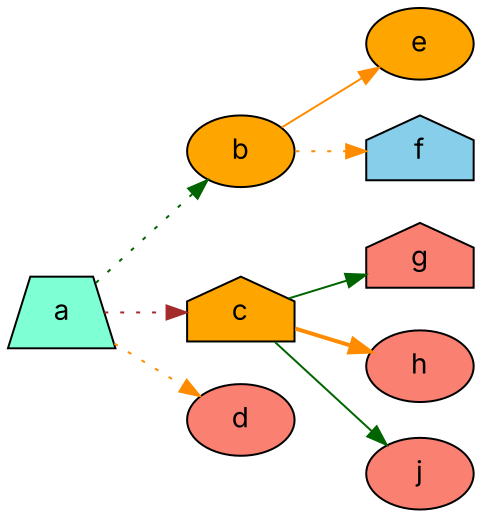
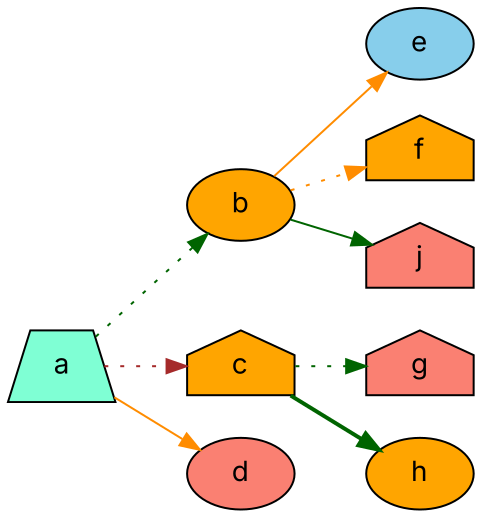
  digraph {
    fontname=Inter
    rankdir=LR
    node [fillcolor=orange fontname=Inter shape=ellipse style=filled]
    edge [color=darkorange fontname=Inter style=dotted]
    a [fillcolor=aquamarine shape=trapezium]
    b
    c [shape=house]
    d [fillcolor=salmon]
-   e
-   f [fillcolor=skyblue shape=house]
+   e [fillcolor=skyblue]
+   f [shape=house]
    g [fillcolor=salmon shape=house]
-   h [fillcolor=salmon]
-   j [fillcolor=salmon]
+   h
+   j [fillcolor=salmon shape=house]
    a -> b [color=darkgreen]
    a -> c [color=brown]
-   a -> d
+   a -> d [style=solid]
    b -> e [style=solid]
    b -> f
-   c -> g [color=darkgreen style=solid]
-   c -> h [style=bold]
-   c -> j [color=darkgreen style=solid]
+   c -> g [color=darkgreen]
+   c -> h [color=darkgreen style=bold]
+   b -> j [color=darkgreen style=solid]
  }
